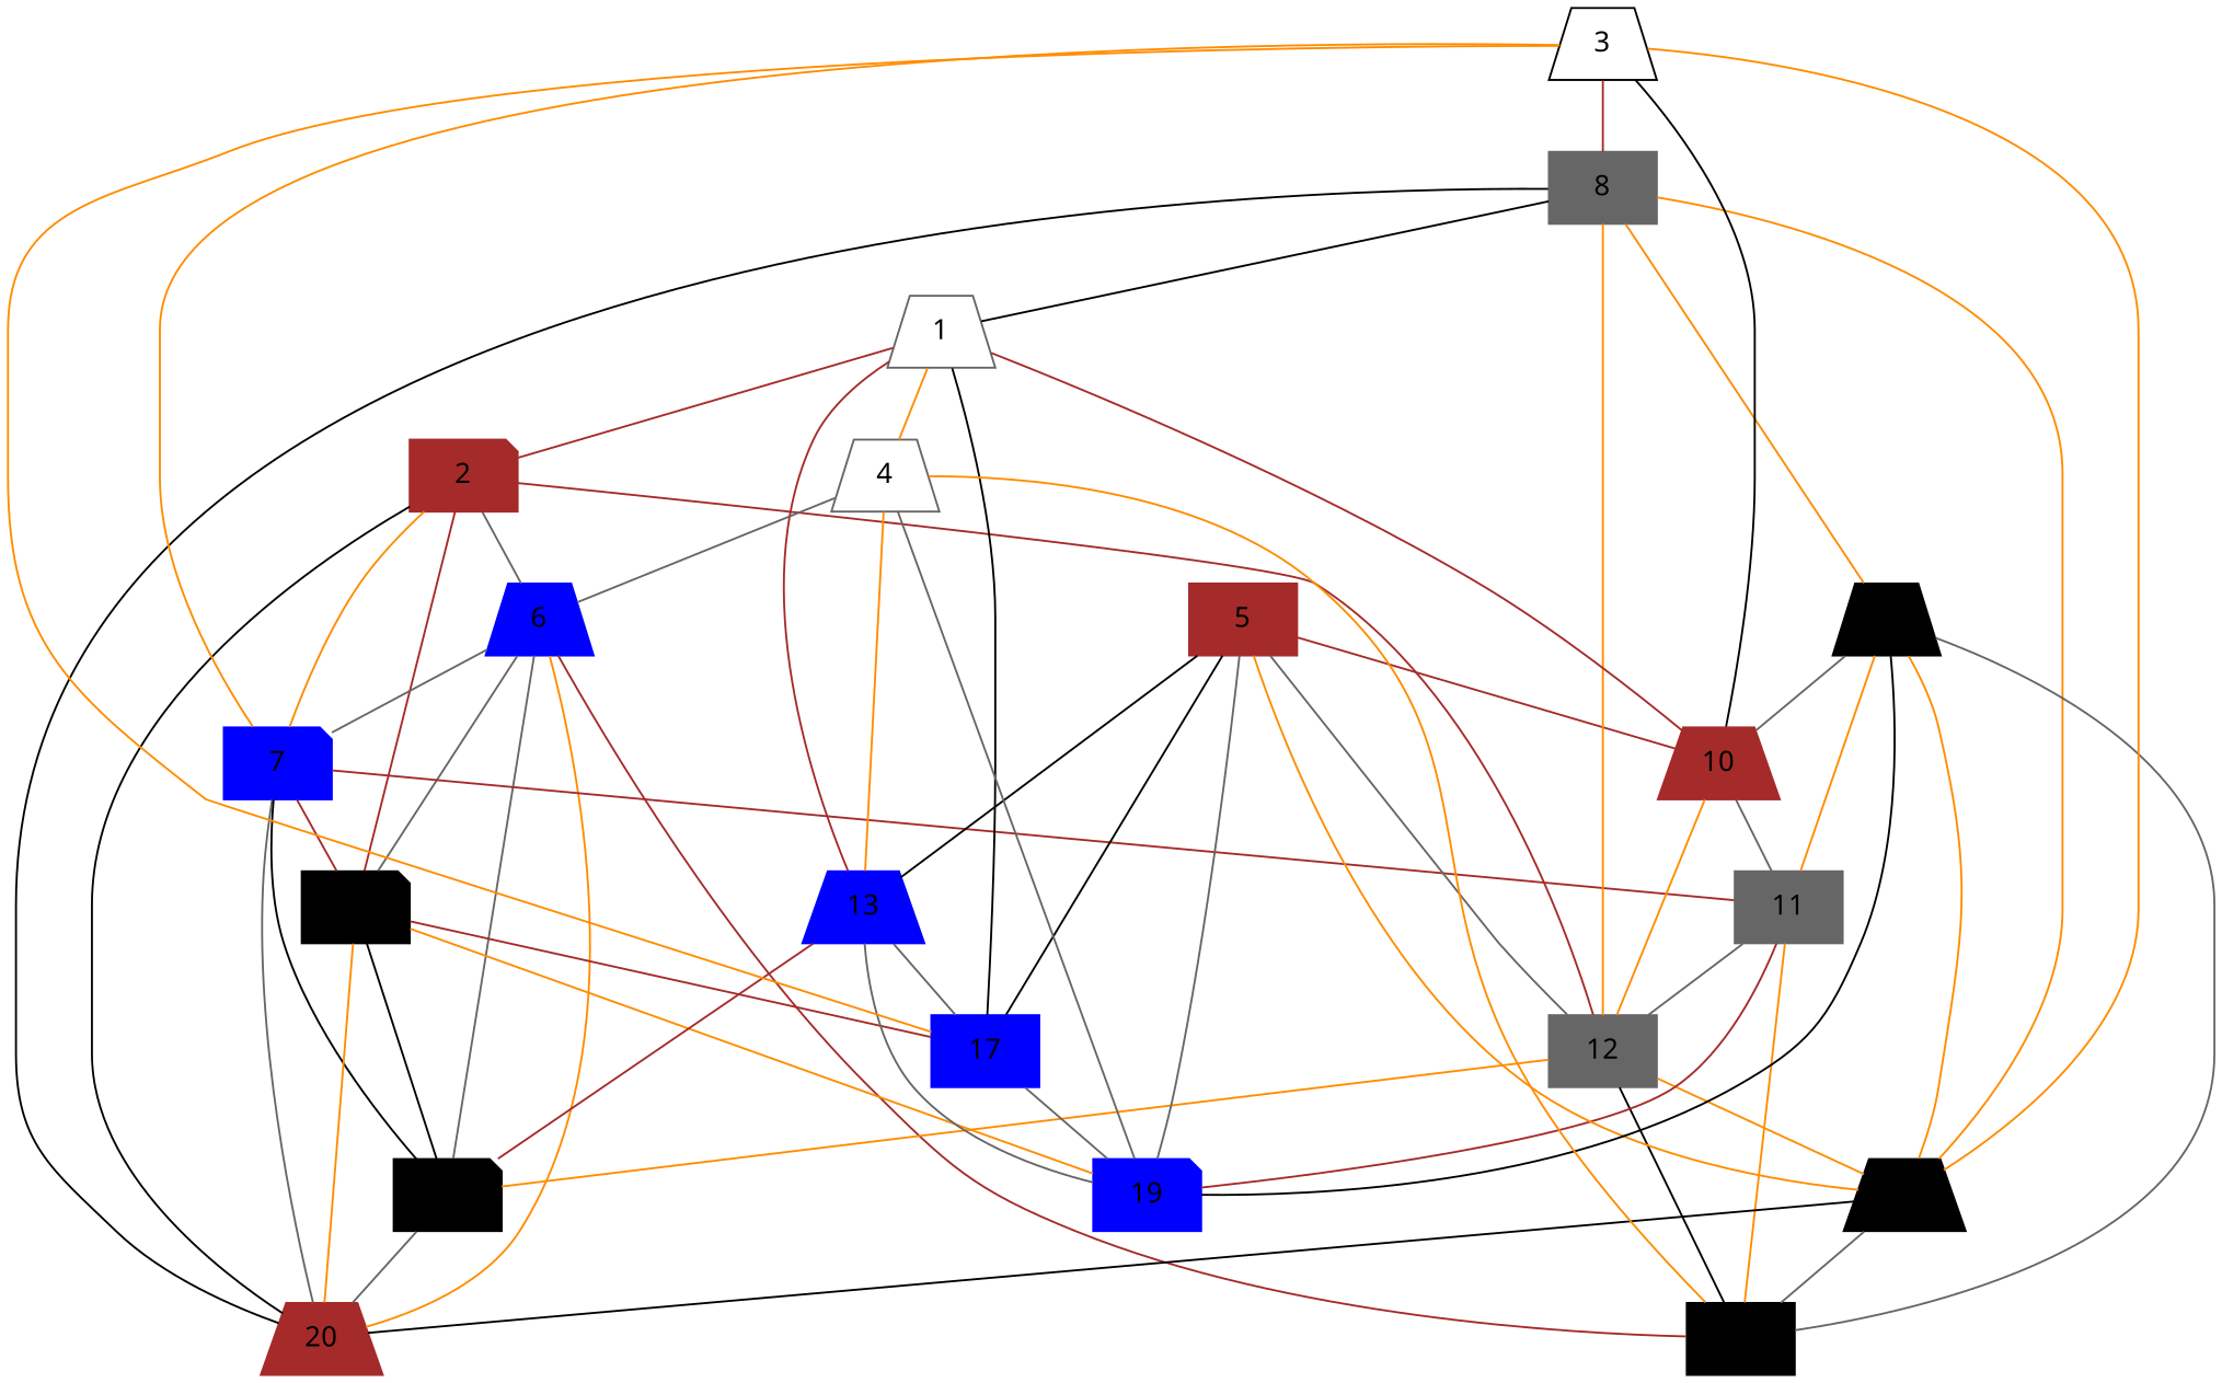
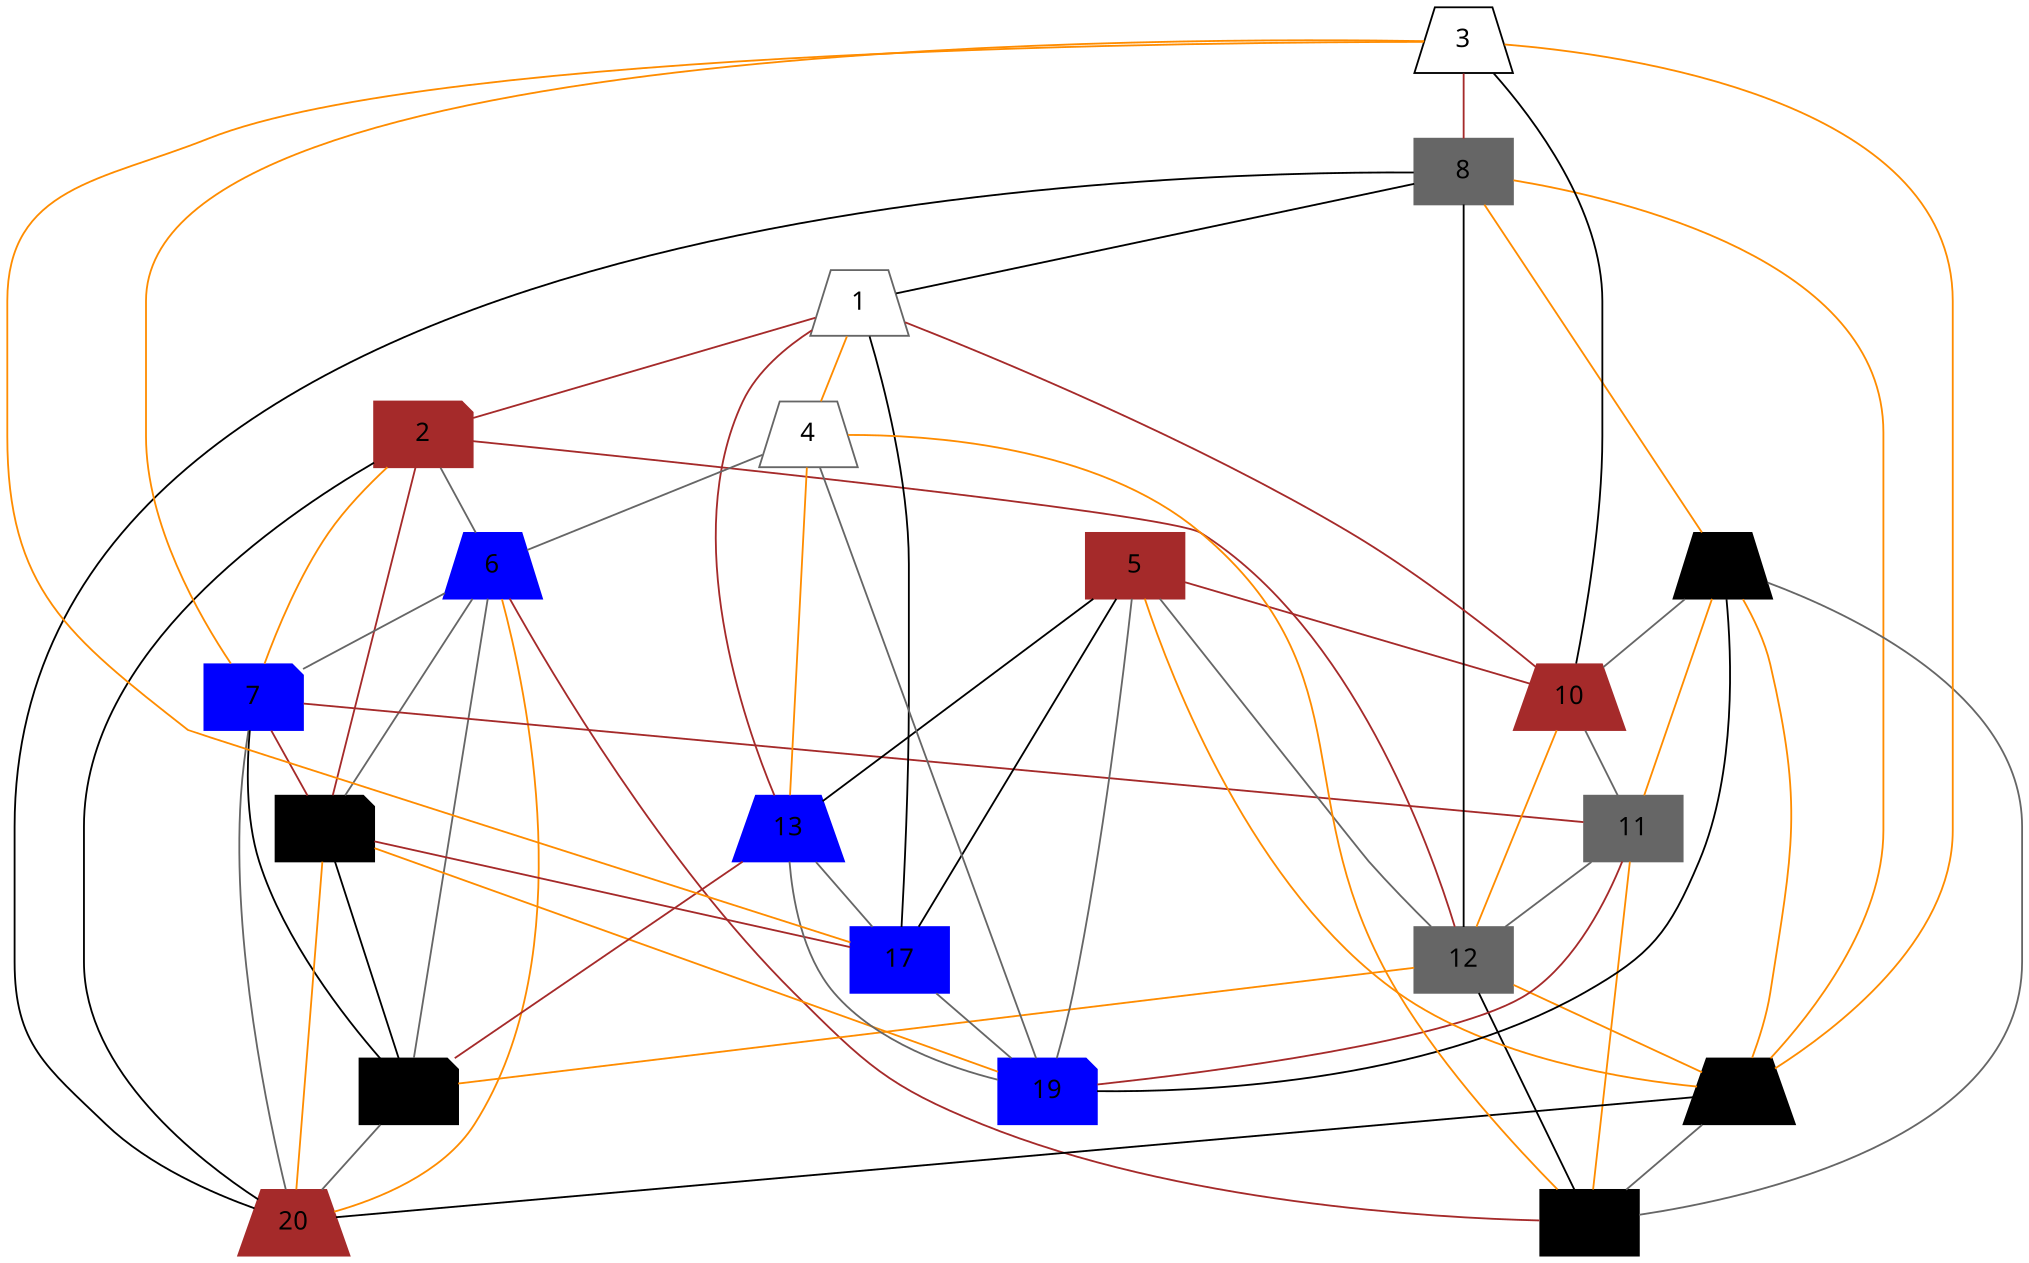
  graph {
    fontname="Noto Sans"
    node [color=black fontname="Noto Sans" shape=trapezium style=filled]
    edge [color=darkorange fontname="Noto Sans"]
    2 [color=brown shape=note]
    6 [color=blue]
    7 [color=blue shape=note]
    12 [color=gray40 shape=box]
    15 [shape=note]
    20 [color=brown]
    16 [shape=box]
    18 [shape=note]
    11 [color=gray40 shape=box]
    14
    17 [color=blue shape=box]
    19 [color=blue shape=note]
    5 [color=brown shape=box]
    10 [color=brown]
    13 [color=blue]
    8 [color=gray40 shape=box]
    9
    1 [color=gray40 style=""]
    4 [color=gray40 style=""]
    3 [style=""]
    2 -- 6 [color=gray40]
    2 -- 7
    2 -- 12 [color=brown]
    2 -- 15 [color=brown]
    2 -- 20 [color=black]
    6 -- 7 [color=gray40]
    6 -- 15 [color=gray40]
    6 -- 20
    6 -- 16 [color=brown]
    6 -- 18 [color=gray40]
    7 -- 15 [color=brown]
    7 -- 20 [color=gray40]
    7 -- 18 [color=black]
    7 -- 11 [color=brown]
    12 -- 16 [color=black]
    12 -- 18
    12 -- 14
    15 -- 20
    15 -- 18 [color=black]
    15 -- 17 [color=brown]
    15 -- 19
    18 -- 20 [color=gray40]
    11 -- 12 [color=gray40]
    11 -- 16
    11 -- 19 [color=brown]
    14 -- 20 [color=black]
    14 -- 16 [color=gray40]
    17 -- 19 [color=gray40]
    5 -- 12 [color=gray40]
    5 -- 14
    5 -- 17 [color=black]
    5 -- 19 [color=gray40]
    5 -- 10 [color=brown]
    5 -- 13 [color=black]
    10 -- 12
    10 -- 11 [color=gray40]
    13 -- 18 [color=brown]
    13 -- 17 [color=gray40]
    13 -- 19 [color=gray40]
-   8 -- 12
+   8 -- 12 [color=black]
    8 -- 20 [color=black]
    8 -- 14
    8 -- 9
    8 -- 1 [color=black]
    9 -- 16 [color=gray40]
    9 -- 11
    9 -- 14
    9 -- 19 [color=black]
    9 -- 10 [color=gray40]
    1 -- 2 [color=brown]
    1 -- 17 [color=black]
    1 -- 10 [color=brown]
    1 -- 13 [color=brown]
    1 -- 4
    4 -- 6 [color=gray40]
    4 -- 16
    4 -- 19 [color=gray40]
    4 -- 13
    3 -- 7
    3 -- 14
    3 -- 17
    3 -- 10 [color=black]
    3 -- 8 [color=brown]
  }
